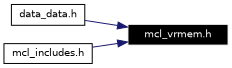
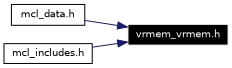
  digraph {
    fontname="DejaVu Sans"
    rankdir=LR
    node [color=black fontname="DejaVu Sans" fontsize=10 shape=record]
    edge [color=midnightblue fontname="DejaVu Sans" fontsize=10 labelfontname=Helvetica labelfontsize=10 style=solid]
-   n1 [color=white fillcolor=black fontcolor=white height=0.2 label="mcl_vrmem.h" style=filled width=0.4]
-   n2 [height=0.2 label="data_data.h" width=0.4]
+   n1 [color=white fillcolor=black fontcolor=white height=0.2 label="vrmem_vrmem.h" style=filled width=0.4]
+   n2 [height=0.2 label="mcl_data.h" width=0.4]
    n3 [height=0.2 label="mcl_includes.h" width=0.4]
    n2 -> n1
    n3 -> n1
  }
